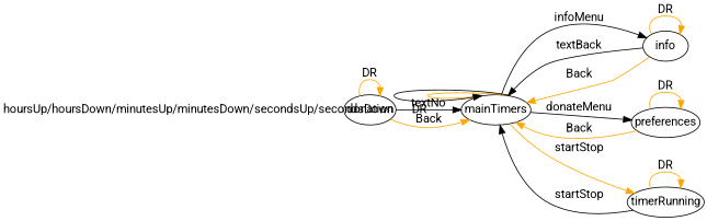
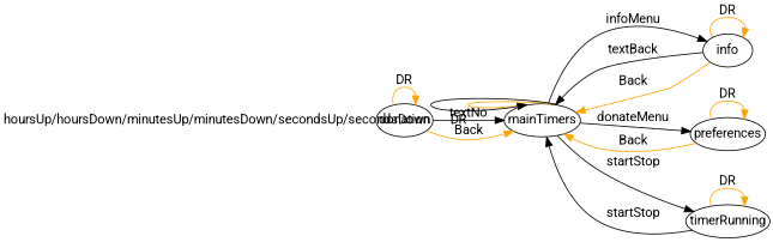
  digraph {
    fontname=Roboto
    rankdir=LR
    node [fontname=Roboto margin=0]
    edge [color=orange fontname=Roboto]
    n1 [label=mainTimers]
    n2 [label=info]
    n3 [label=preferences]
    n4 [label=timerRunning]
    n5 [label=donation]
    n1 -> n1 [headport=nw label=DR tailport=ne]
    n1 -> n1 [headport=nw label="hoursUp/hoursDown/minutesUp/minutesDown/secondsUp/secondsDown" tailport=ne color=""]
    n1 -> n2 [label=infoMenu color=""]
    n1 -> n3 [label=donateMenu color=""]
-   n1 -> n4 [label=startStop]
+   n1 -> n4 [label=startStop color=""]
    n2 -> n1 [label=textBack color=""]
    n2 -> n1 [label=Back]
    n2 -> n2 [label=DR]
    n3 -> n1 [label=Back]
    n3 -> n3 [label=DR]
    n4 -> n1 [label=startStop color=""]
    n4 -> n4 [label=DR]
    n5 -> n1 [label=textNo color=""]
    n5 -> n1 [label=Back]
    n5 -> n5 [label=DR]
  }
